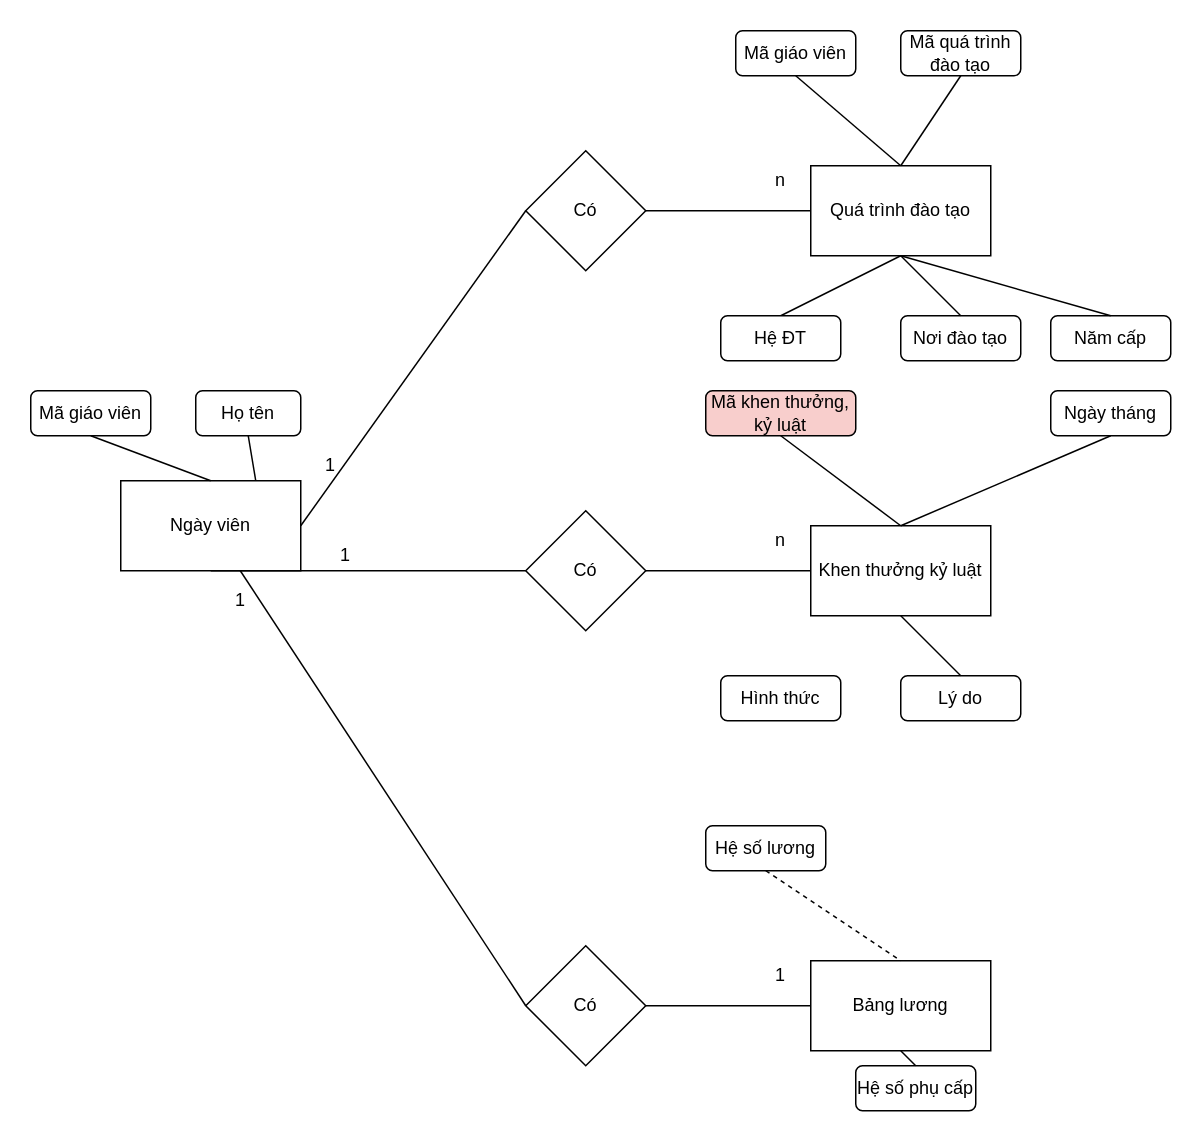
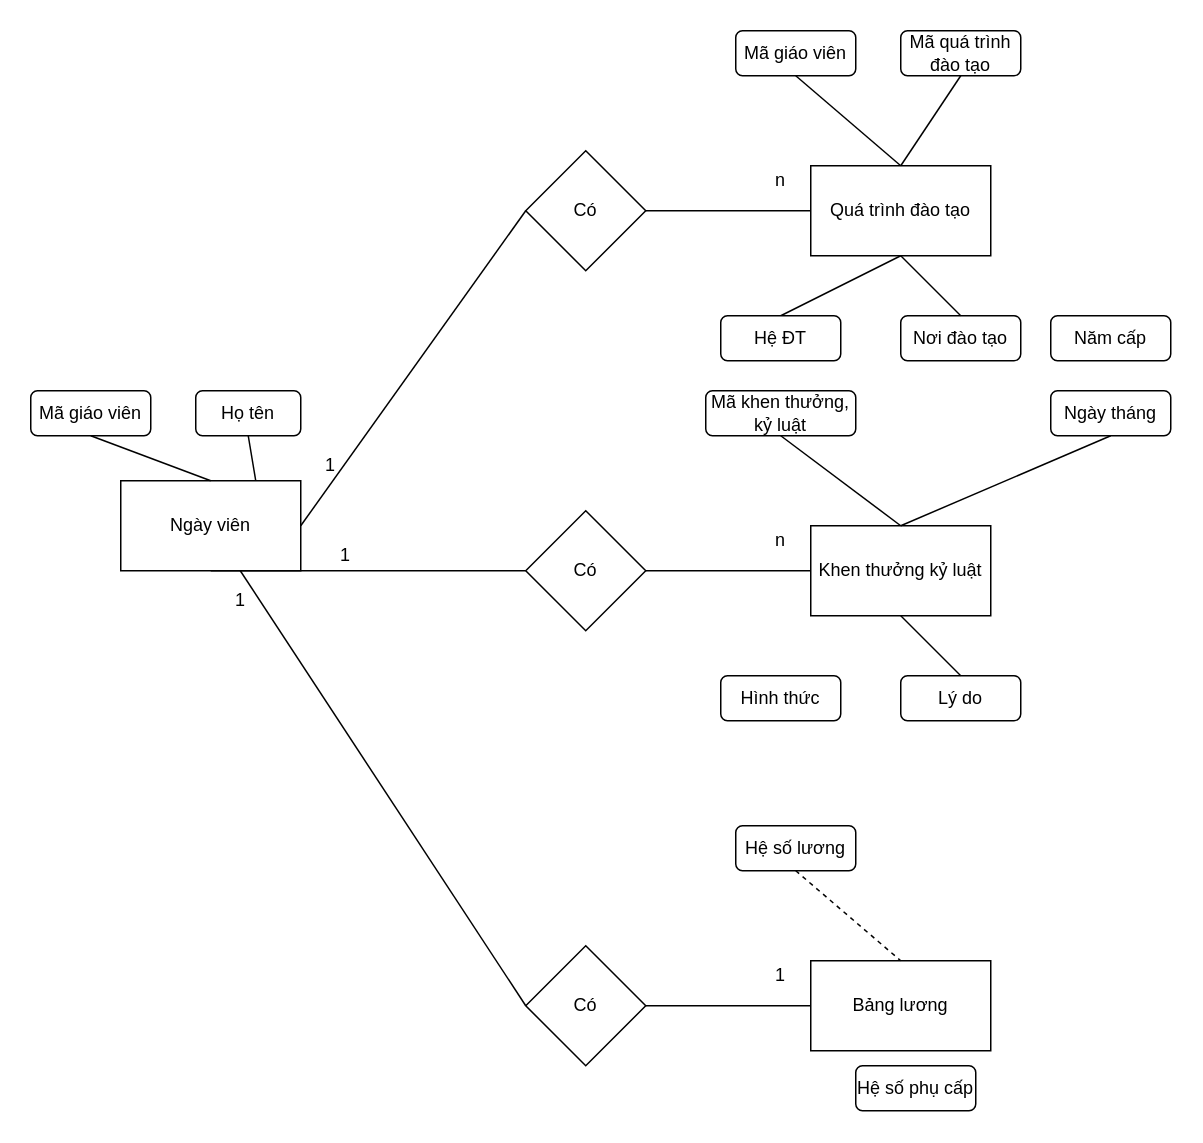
  <mxCell id="0" />
  <mxCell id="1" parent="0" />
  <mxCell id="2" value="Ngày viên" style="rounded=0;whiteSpace=wrap;html=1;" parent="1" vertex="1"><mxGeometry x="80" y="320" width="120" height="60" as="geometry" /></mxCell>
  <mxCell id="3" value="Quá trình đào tạo" style="rounded=0;whiteSpace=wrap;html=1;" parent="1" vertex="1"><mxGeometry x="540" y="110" width="120" height="60" as="geometry" /></mxCell>
  <mxCell id="4" value="Mã giáo viên" style="rounded=1;whiteSpace=wrap;html=1;" parent="1" vertex="1"><mxGeometry x="20" y="260" width="80" height="30" as="geometry" /></mxCell>
  <mxCell id="5" value="Họ tên" style="rounded=1;whiteSpace=wrap;html=1;" parent="1" vertex="1"><mxGeometry x="130" y="260" width="70" height="30" as="geometry" /></mxCell>
  <mxCell id="6" value="Mã giáo viên" style="rounded=1;whiteSpace=wrap;html=1;" parent="1" vertex="1"><mxGeometry x="490" y="20" width="80" height="30" as="geometry" /></mxCell>
  <mxCell id="7" value="Mã quá trình đào tạo" style="rounded=1;whiteSpace=wrap;html=1;" parent="1" vertex="1"><mxGeometry x="600" y="20" width="80" height="30" as="geometry" /></mxCell>
  <mxCell id="8" value="Nơi đào tạo" style="rounded=1;whiteSpace=wrap;html=1;" parent="1" vertex="1"><mxGeometry x="600" y="210" width="80" height="30" as="geometry" /></mxCell>
  <mxCell id="9" value="" style="endArrow=none;html=1;exitX=0.5;exitY=0;exitDx=0;exitDy=0;entryX=0.5;entryY=1;entryDx=0;entryDy=0;" parent="1" target="3" edge="1"><mxGeometry width="50" height="50" relative="1" as="geometry"><mxPoint x="520" y="210" as="sourcePoint" /><mxPoint x="500" y="230" as="targetPoint" /></mxGeometry></mxCell>
  <mxCell id="10" value="" style="endArrow=none;html=1;exitX=0.5;exitY=0;exitDx=0;exitDy=0;" parent="1" source="8" edge="1"><mxGeometry width="50" height="50" relative="1" as="geometry"><mxPoint x="450" y="280" as="sourcePoint" /><mxPoint x="600" y="170" as="targetPoint" /></mxGeometry></mxCell>
  <mxCell id="11" value="" style="endArrow=none;html=1;exitX=0.5;exitY=1;exitDx=0;exitDy=0;entryX=0.5;entryY=0;entryDx=0;entryDy=0;" parent="1" source="6" target="3" edge="1"><mxGeometry width="50" height="50" relative="1" as="geometry"><mxPoint x="450" y="280" as="sourcePoint" /><mxPoint x="500" y="230" as="targetPoint" /></mxGeometry></mxCell>
  <mxCell id="12" value="" style="endArrow=none;html=1;exitX=0.5;exitY=1;exitDx=0;exitDy=0;entryX=0.5;entryY=0;entryDx=0;entryDy=0;" parent="1" source="7" target="3" edge="1"><mxGeometry width="50" height="50" relative="1" as="geometry"><mxPoint x="450" y="280" as="sourcePoint" /><mxPoint x="500" y="230" as="targetPoint" /></mxGeometry></mxCell>
  <mxCell id="13" value="" style="endArrow=none;html=1;exitX=0.5;exitY=1;exitDx=0;exitDy=0;entryX=0.5;entryY=0;entryDx=0;entryDy=0;" parent="1" source="4" target="2" edge="1"><mxGeometry width="50" height="50" relative="1" as="geometry"><mxPoint x="450" y="280" as="sourcePoint" /><mxPoint x="500" y="230" as="targetPoint" /></mxGeometry></mxCell>
  <mxCell id="14" value="" style="endArrow=none;html=1;exitX=0.5;exitY=1;exitDx=0;exitDy=0;entryX=0.75;entryY=0;entryDx=0;entryDy=0;" parent="1" source="5" target="2" edge="1"><mxGeometry width="50" height="50" relative="1" as="geometry"><mxPoint x="450" y="280" as="sourcePoint" /><mxPoint x="500" y="230" as="targetPoint" /></mxGeometry></mxCell>
  <mxCell id="15" value="Có" style="rhombus;whiteSpace=wrap;html=1;" parent="1" vertex="1"><mxGeometry x="350" y="100" width="80" height="80" as="geometry" /></mxCell>
  <mxCell id="16" value="1" style="text;html=1;strokeColor=none;fillColor=none;align=center;verticalAlign=middle;whiteSpace=wrap;rounded=0;" parent="1" vertex="1"><mxGeometry x="210" y="360" width="40" height="20" as="geometry" /></mxCell>
  <mxCell id="17" value="n" style="text;html=1;strokeColor=none;fillColor=none;align=center;verticalAlign=middle;whiteSpace=wrap;rounded=0;" parent="1" vertex="1"><mxGeometry x="500" y="110" width="40" height="20" as="geometry" /></mxCell>
  <mxCell id="18" value="" style="endArrow=none;html=1;exitX=1;exitY=0.5;exitDx=0;exitDy=0;entryX=0;entryY=0.5;entryDx=0;entryDy=0;" parent="1" source="2" target="15" edge="1"><mxGeometry width="50" height="50" relative="1" as="geometry"><mxPoint x="450" y="280" as="sourcePoint" /><mxPoint x="500" y="230" as="targetPoint" /></mxGeometry></mxCell>
  <mxCell id="19" value="" style="endArrow=none;html=1;exitX=1;exitY=0.5;exitDx=0;exitDy=0;entryX=0;entryY=0.5;entryDx=0;entryDy=0;" parent="1" source="15" target="3" edge="1"><mxGeometry width="50" height="50" relative="1" as="geometry"><mxPoint x="450" y="280" as="sourcePoint" /><mxPoint x="500" y="230" as="targetPoint" /></mxGeometry></mxCell>
  <mxCell id="20" value="Khen thưởng kỷ luật" style="rounded=0;whiteSpace=wrap;html=1;" parent="1" vertex="1"><mxGeometry x="540" y="350" width="120" height="60" as="geometry" /></mxCell>
- <mxCell id="21" value="Mã khen thưởng, kỷ luật" style="rounded=1;whiteSpace=wrap;html=1;fillColor=#f8cecc;" parent="1" vertex="1"><mxGeometry x="470" y="260" width="100" height="30" as="geometry" /></mxCell>
+ <mxCell id="21" value="Mã khen thưởng, kỷ luật" style="rounded=1;whiteSpace=wrap;html=1;" parent="1" vertex="1"><mxGeometry x="470" y="260" width="100" height="30" as="geometry" /></mxCell>
  <mxCell id="22" value="Ngày tháng" style="rounded=1;whiteSpace=wrap;html=1;" parent="1" vertex="1"><mxGeometry x="700" y="260" width="80" height="30" as="geometry" /></mxCell>
  <mxCell id="23" value="Hình thức" style="rounded=1;whiteSpace=wrap;html=1;" parent="1" vertex="1"><mxGeometry x="480" y="450" width="80" height="30" as="geometry" /></mxCell>
  <mxCell id="24" value="Lý do" style="rounded=1;whiteSpace=wrap;html=1;" parent="1" vertex="1"><mxGeometry x="600" y="450" width="80" height="30" as="geometry" /></mxCell>
  <mxCell id="25" value="" style="endArrow=none;html=1;exitX=0.5;exitY=0;exitDx=0;exitDy=0;" parent="1" source="24" edge="1"><mxGeometry width="50" height="50" relative="1" as="geometry"><mxPoint x="450" y="520" as="sourcePoint" /><mxPoint x="600" y="410" as="targetPoint" /></mxGeometry></mxCell>
  <mxCell id="26" value="" style="endArrow=none;html=1;exitX=0.5;exitY=1;exitDx=0;exitDy=0;entryX=0.5;entryY=0;entryDx=0;entryDy=0;" parent="1" source="21" target="20" edge="1"><mxGeometry width="50" height="50" relative="1" as="geometry"><mxPoint x="450" y="520" as="sourcePoint" /><mxPoint x="500" y="470" as="targetPoint" /></mxGeometry></mxCell>
  <mxCell id="27" value="" style="endArrow=none;html=1;exitX=0.5;exitY=1;exitDx=0;exitDy=0;entryX=0.5;entryY=0;entryDx=0;entryDy=0;" parent="1" source="22" target="20" edge="1"><mxGeometry width="50" height="50" relative="1" as="geometry"><mxPoint x="450" y="520" as="sourcePoint" /><mxPoint x="500" y="470" as="targetPoint" /></mxGeometry></mxCell>
  <mxCell id="28" value="Có" style="rhombus;whiteSpace=wrap;html=1;" parent="1" vertex="1"><mxGeometry x="350" y="340" width="80" height="80" as="geometry" /></mxCell>
  <mxCell id="29" value="n" style="text;html=1;strokeColor=none;fillColor=none;align=center;verticalAlign=middle;whiteSpace=wrap;rounded=0;" parent="1" vertex="1"><mxGeometry x="500" y="350" width="40" height="20" as="geometry" /></mxCell>
  <mxCell id="30" value="" style="endArrow=none;html=1;exitX=1;exitY=0.5;exitDx=0;exitDy=0;entryX=0;entryY=0.5;entryDx=0;entryDy=0;" parent="1" source="28" target="20" edge="1"><mxGeometry width="50" height="50" relative="1" as="geometry"><mxPoint x="450" y="520" as="sourcePoint" /><mxPoint x="500" y="470" as="targetPoint" /></mxGeometry></mxCell>
  <mxCell id="31" value="Bảng lương" style="rounded=0;whiteSpace=wrap;html=1;" parent="1" vertex="1"><mxGeometry x="540" y="640" width="120" height="60" as="geometry" /></mxCell>
- <mxCell id="32" value="Hệ số lương" style="rounded=1;whiteSpace=wrap;html=1;" parent="1" vertex="1"><mxGeometry x="470" y="550" width="80" height="30" as="geometry" /></mxCell>
+ <mxCell id="32" value="Hệ số lương" style="rounded=1;whiteSpace=wrap;html=1;" parent="1" vertex="1"><mxGeometry x="490" y="550" width="80" height="30" as="geometry" /></mxCell>
  <mxCell id="33" value="Hệ số phụ cấp" style="rounded=1;whiteSpace=wrap;html=1;" parent="1" vertex="1"><mxGeometry x="570" y="710" width="80" height="30" as="geometry" /></mxCell>
- <mxCell id="34" value="" style="endArrow=none;html=1;exitX=0.5;exitY=0;exitDx=0;exitDy=0;entryX=0.5;entryY=1;entryDx=0;entryDy=0;" parent="1" source="33" target="31" edge="1"><mxGeometry width="50" height="50" relative="1" as="geometry"><mxPoint x="450" y="810" as="sourcePoint" /><mxPoint x="500" y="760" as="targetPoint" /></mxGeometry></mxCell>
  <mxCell id="35" value="" style="endArrow=none;html=1;exitX=0.5;exitY=1;exitDx=0;exitDy=0;entryX=0.5;entryY=0;entryDx=0;entryDy=0;dashed=1;" parent="1" source="32" target="31" edge="1"><mxGeometry width="50" height="50" relative="1" as="geometry"><mxPoint x="450" y="810" as="sourcePoint" /><mxPoint x="500" y="760" as="targetPoint" /></mxGeometry></mxCell>
  <mxCell id="36" value="Có" style="rhombus;whiteSpace=wrap;html=1;" parent="1" vertex="1"><mxGeometry x="350" y="630" width="80" height="80" as="geometry" /></mxCell>
  <mxCell id="37" value="1" style="text;html=1;strokeColor=none;fillColor=none;align=center;verticalAlign=middle;whiteSpace=wrap;rounded=0;" parent="1" vertex="1"><mxGeometry x="500" y="640" width="40" height="20" as="geometry" /></mxCell>
  <mxCell id="38" value="" style="endArrow=none;html=1;exitX=1;exitY=0.5;exitDx=0;exitDy=0;entryX=0;entryY=0.5;entryDx=0;entryDy=0;" parent="1" source="36" target="31" edge="1"><mxGeometry width="50" height="50" relative="1" as="geometry"><mxPoint x="450" y="810" as="sourcePoint" /><mxPoint x="500" y="760" as="targetPoint" /></mxGeometry></mxCell>
  <mxCell id="39" value="" style="endArrow=none;html=1;entryX=0.5;entryY=1;entryDx=0;entryDy=0;" parent="1" source="28" target="2" edge="1"><mxGeometry width="50" height="50" relative="1" as="geometry"><mxPoint x="450" y="400" as="sourcePoint" /><mxPoint x="500" y="350" as="targetPoint" /></mxGeometry></mxCell>
  <mxCell id="40" value="" style="endArrow=none;html=1;entryX=0;entryY=0.5;entryDx=0;entryDy=0;" parent="1" source="2" target="36" edge="1"><mxGeometry width="50" height="50" relative="1" as="geometry"><mxPoint x="450" y="400" as="sourcePoint" /><mxPoint x="500" y="350" as="targetPoint" /></mxGeometry></mxCell>
  <mxCell id="41" value="1" style="text;html=1;strokeColor=none;fillColor=none;align=center;verticalAlign=middle;whiteSpace=wrap;rounded=0;" parent="1" vertex="1"><mxGeometry x="200" y="300" width="40" height="20" as="geometry" /></mxCell>
  <mxCell id="42" value="Hệ ĐT" style="rounded=1;whiteSpace=wrap;html=1;" parent="1" vertex="1"><mxGeometry x="480" y="210" width="80" height="30" as="geometry" /></mxCell>
  <mxCell id="43" value="Năm cấp" style="rounded=1;whiteSpace=wrap;html=1;" parent="1" vertex="1"><mxGeometry x="700" y="210" width="80" height="30" as="geometry" /></mxCell>
- <mxCell id="44" value="" style="endArrow=none;html=1;exitX=0.5;exitY=0;exitDx=0;exitDy=0;entryX=0.5;entryY=1;entryDx=0;entryDy=0;" parent="1" source="43" target="3" edge="1"><mxGeometry width="50" height="50" relative="1" as="geometry"><mxPoint x="710" y="200" as="sourcePoint" /><mxPoint x="760" y="150" as="targetPoint" /></mxGeometry></mxCell>
  <mxCell id="45" value="1" style="text;html=1;strokeColor=none;fillColor=none;align=center;verticalAlign=middle;whiteSpace=wrap;rounded=0;" vertex="1" parent="1"><mxGeometry x="140" y="390" width="40" height="20" as="geometry" /></mxCell>
